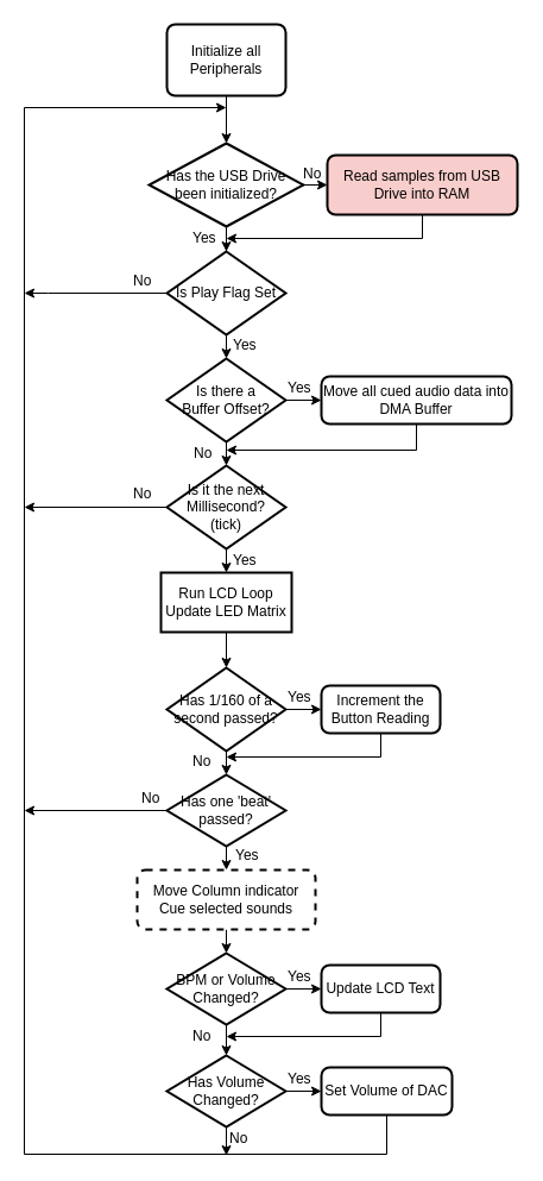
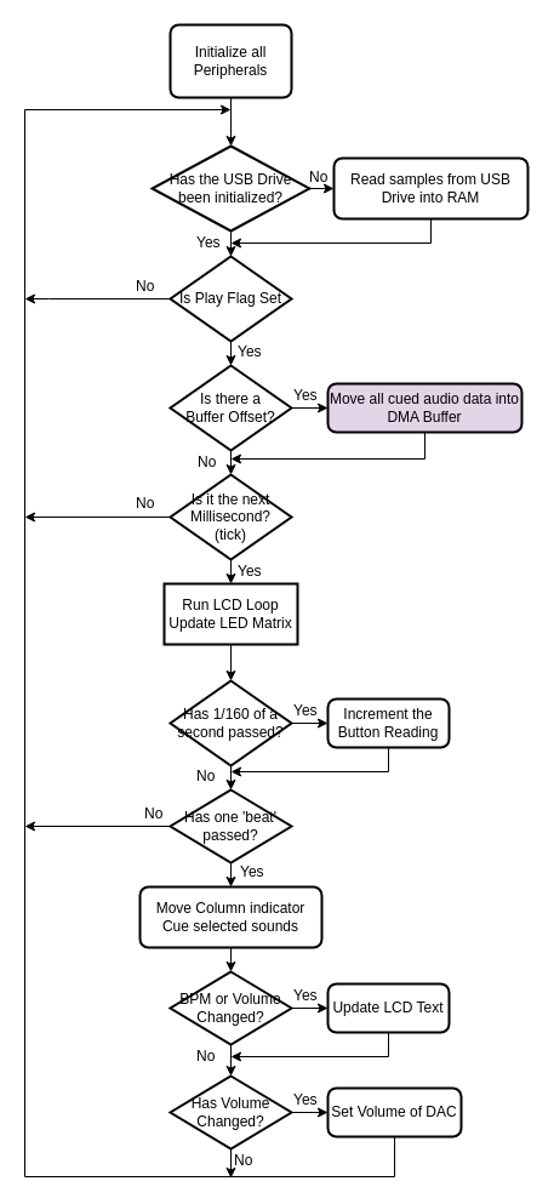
  <mxCell id="0" />
  <mxCell id="1" parent="0" />
  <mxCell id="2" value="" style="edgeStyle=orthogonalEdgeStyle;rounded=0;orthogonalLoop=1;jettySize=auto;html=1;entryX=0.5;entryY=0;entryDx=0;entryDy=0;entryPerimeter=0;" parent="1" source="3" target="55" edge="1"><mxGeometry relative="1" as="geometry"><mxPoint x="190" y="110" as="targetPoint" /></mxGeometry></mxCell>
  <mxCell id="3" value="Initialize all Peripherals" style="rounded=1;whiteSpace=wrap;html=1;absoluteArcSize=1;arcSize=14;strokeWidth=2;" parent="1" vertex="1"><mxGeometry x="140" y="20" width="100" height="60" as="geometry" /></mxCell>
  <mxCell id="4" value="" style="edgeStyle=orthogonalEdgeStyle;rounded=0;orthogonalLoop=1;jettySize=auto;html=1;exitX=0.5;exitY=1;exitDx=0;exitDy=0;exitPerimeter=0;" parent="1" source="55" target="7" edge="1"><mxGeometry relative="1" as="geometry"><mxPoint x="180" y="200" as="sourcePoint" /></mxGeometry></mxCell>
  <mxCell id="5" style="edgeStyle=orthogonalEdgeStyle;rounded=0;orthogonalLoop=1;jettySize=auto;html=1;exitX=0;exitY=0.5;exitDx=0;exitDy=0;exitPerimeter=0;" parent="1" source="7" edge="1"><mxGeometry relative="1" as="geometry"><mxPoint x="20" y="246" as="targetPoint" /><Array as="points"><mxPoint x="40" y="246" /><mxPoint x="40" y="246" /></Array></mxGeometry></mxCell>
  <mxCell id="6" style="edgeStyle=orthogonalEdgeStyle;rounded=0;orthogonalLoop=1;jettySize=auto;html=1;exitX=0.5;exitY=1;exitDx=0;exitDy=0;exitPerimeter=0;entryX=0.5;entryY=0;entryDx=0;entryDy=0;entryPerimeter=0;" parent="1" source="7" target="11" edge="1"><mxGeometry relative="1" as="geometry" /></mxCell>
  <mxCell id="7" value="Is Play Flag Set" style="strokeWidth=2;html=1;shape=mxgraph.flowchart.decision;whiteSpace=wrap;" parent="1" vertex="1"><mxGeometry x="140" y="211" width="100" height="70" as="geometry" /></mxCell>
  <mxCell id="8" value="No" style="text;html=1;resizable=0;points=[];autosize=1;align=left;verticalAlign=top;spacingTop=-4;" parent="1" vertex="1"><mxGeometry x="110" y="226" width="30" height="20" as="geometry" /></mxCell>
  <mxCell id="9" style="edgeStyle=orthogonalEdgeStyle;rounded=0;orthogonalLoop=1;jettySize=auto;html=1;exitX=1;exitY=0.5;exitDx=0;exitDy=0;exitPerimeter=0;entryX=0;entryY=0.5;entryDx=0;entryDy=0;" parent="1" source="11" target="14" edge="1"><mxGeometry relative="1" as="geometry" /></mxCell>
  <mxCell id="10" style="edgeStyle=orthogonalEdgeStyle;rounded=0;orthogonalLoop=1;jettySize=auto;html=1;exitX=0.5;exitY=1;exitDx=0;exitDy=0;exitPerimeter=0;entryX=0.5;entryY=0;entryDx=0;entryDy=0;entryPerimeter=0;" parent="1" source="11" target="18" edge="1"><mxGeometry relative="1" as="geometry" /></mxCell>
  <mxCell id="11" value="Is there a &lt;br&gt;Buffer Offset?" style="strokeWidth=2;html=1;shape=mxgraph.flowchart.decision;whiteSpace=wrap;" parent="1" vertex="1"><mxGeometry x="140" y="301" width="100" height="70" as="geometry" /></mxCell>
  <mxCell id="12" value="Yes" style="text;html=1;resizable=0;points=[];autosize=1;align=left;verticalAlign=top;spacingTop=-4;" parent="1" vertex="1"><mxGeometry x="194" y="280" width="40" height="20" as="geometry" /></mxCell>
  <mxCell id="13" style="edgeStyle=orthogonalEdgeStyle;rounded=0;orthogonalLoop=1;jettySize=auto;html=1;exitX=0.5;exitY=1;exitDx=0;exitDy=0;" parent="1" source="14" edge="1"><mxGeometry relative="1" as="geometry"><mxPoint x="190" y="378" as="targetPoint" /><Array as="points"><mxPoint x="350" y="378" /></Array></mxGeometry></mxCell>
- <mxCell id="14" value="Move all cued audio data into DMA Buffer" style="rounded=1;whiteSpace=wrap;html=1;absoluteArcSize=1;arcSize=14;strokeWidth=2;" parent="1" vertex="1"><mxGeometry x="270" y="316" width="160" height="40" as="geometry" /></mxCell>
+ <mxCell id="14" value="Move all cued audio data into DMA Buffer" style="rounded=1;whiteSpace=wrap;html=1;absoluteArcSize=1;arcSize=14;strokeWidth=2;fillColor=#e1d5e7;" parent="1" vertex="1"><mxGeometry x="270" y="316" width="160" height="40" as="geometry" /></mxCell>
  <mxCell id="15" value="Yes" style="text;html=1;resizable=0;points=[];autosize=1;align=left;verticalAlign=top;spacingTop=-4;" parent="1" vertex="1"><mxGeometry x="240" y="316" width="40" height="20" as="geometry" /></mxCell>
  <mxCell id="16" style="edgeStyle=orthogonalEdgeStyle;rounded=0;orthogonalLoop=1;jettySize=auto;html=1;exitX=0;exitY=0.5;exitDx=0;exitDy=0;exitPerimeter=0;" parent="1" source="18" edge="1"><mxGeometry relative="1" as="geometry"><mxPoint x="20" y="426" as="targetPoint" /></mxGeometry></mxCell>
  <mxCell id="17" style="edgeStyle=orthogonalEdgeStyle;rounded=0;orthogonalLoop=1;jettySize=auto;html=1;exitX=0.5;exitY=1;exitDx=0;exitDy=0;exitPerimeter=0;entryX=0.5;entryY=0;entryDx=0;entryDy=0;" parent="1" source="18" target="22" edge="1"><mxGeometry relative="1" as="geometry" /></mxCell>
  <mxCell id="18" value="Is it the next Millisecond?&lt;br&gt;(tick)&lt;br&gt;" style="strokeWidth=2;html=1;shape=mxgraph.flowchart.decision;whiteSpace=wrap;" parent="1" vertex="1"><mxGeometry x="140" y="391" width="100" height="70" as="geometry" /></mxCell>
  <mxCell id="19" value="No" style="text;html=1;resizable=0;points=[];autosize=1;align=left;verticalAlign=top;spacingTop=-4;" parent="1" vertex="1"><mxGeometry x="161" y="371" width="30" height="20" as="geometry" /></mxCell>
  <mxCell id="20" value="No" style="text;html=1;resizable=0;points=[];autosize=1;align=left;verticalAlign=top;spacingTop=-4;" parent="1" vertex="1"><mxGeometry x="110" y="405" width="30" height="20" as="geometry" /></mxCell>
  <mxCell id="21" value="" style="edgeStyle=orthogonalEdgeStyle;rounded=0;orthogonalLoop=1;jettySize=auto;html=1;" parent="1" source="22" target="26" edge="1"><mxGeometry relative="1" as="geometry" /></mxCell>
  <mxCell id="22" value="Run LCD Loop&lt;br&gt;Update LED Matrix&lt;br&gt;" style="whiteSpace=wrap;html=1;absoluteArcSize=1;arcSize=14;strokeWidth=2;rounded=0;" parent="1" vertex="1"><mxGeometry x="135" y="481" width="110" height="50" as="geometry" /></mxCell>
  <mxCell id="23" value="Yes" style="text;html=1;resizable=0;points=[];autosize=1;align=left;verticalAlign=top;spacingTop=-4;" parent="1" vertex="1"><mxGeometry x="194" y="461" width="40" height="20" as="geometry" /></mxCell>
  <mxCell id="24" value="" style="edgeStyle=orthogonalEdgeStyle;rounded=0;orthogonalLoop=1;jettySize=auto;html=1;" parent="1" source="26" target="28" edge="1"><mxGeometry relative="1" as="geometry" /></mxCell>
  <mxCell id="25" style="edgeStyle=orthogonalEdgeStyle;rounded=0;orthogonalLoop=1;jettySize=auto;html=1;exitX=0.5;exitY=1;exitDx=0;exitDy=0;exitPerimeter=0;entryX=0.5;entryY=0;entryDx=0;entryDy=0;entryPerimeter=0;" parent="1" source="26" target="32" edge="1"><mxGeometry relative="1" as="geometry" /></mxCell>
  <mxCell id="26" value="Has 1/160 of a second passed?" style="strokeWidth=2;html=1;shape=mxgraph.flowchart.decision;whiteSpace=wrap;" parent="1" vertex="1"><mxGeometry x="140" y="561" width="100" height="70" as="geometry" /></mxCell>
  <mxCell id="27" style="edgeStyle=orthogonalEdgeStyle;rounded=0;orthogonalLoop=1;jettySize=auto;html=1;exitX=0.5;exitY=1;exitDx=0;exitDy=0;" parent="1" source="28" edge="1"><mxGeometry relative="1" as="geometry"><mxPoint x="190" y="636" as="targetPoint" /><Array as="points"><mxPoint x="320" y="636" /><mxPoint x="190" y="636" /></Array></mxGeometry></mxCell>
  <mxCell id="28" value="Increment the Button Reading" style="rounded=1;whiteSpace=wrap;html=1;absoluteArcSize=1;arcSize=14;strokeWidth=2;" parent="1" vertex="1"><mxGeometry x="270" y="576" width="100" height="40" as="geometry" /></mxCell>
  <mxCell id="29" value="Yes" style="text;html=1;resizable=0;points=[];autosize=1;align=left;verticalAlign=top;spacingTop=-4;" parent="1" vertex="1"><mxGeometry x="240" y="576" width="40" height="20" as="geometry" /></mxCell>
  <mxCell id="30" style="edgeStyle=orthogonalEdgeStyle;rounded=0;orthogonalLoop=1;jettySize=auto;html=1;exitX=0;exitY=0.5;exitDx=0;exitDy=0;exitPerimeter=0;" parent="1" source="32" edge="1"><mxGeometry relative="1" as="geometry"><mxPoint x="20" y="681" as="targetPoint" /></mxGeometry></mxCell>
  <mxCell id="31" style="edgeStyle=orthogonalEdgeStyle;rounded=0;orthogonalLoop=1;jettySize=auto;html=1;exitX=0.5;exitY=1;exitDx=0;exitDy=0;exitPerimeter=0;entryX=0.5;entryY=0;entryDx=0;entryDy=0;" parent="1" source="32" target="36" edge="1"><mxGeometry relative="1" as="geometry" /></mxCell>
  <mxCell id="32" value="Has one 'beat' passed?" style="strokeWidth=2;html=1;shape=mxgraph.flowchart.decision;whiteSpace=wrap;" parent="1" vertex="1"><mxGeometry x="140" y="651" width="100" height="60" as="geometry" /></mxCell>
  <mxCell id="33" value="No" style="text;html=1;resizable=0;points=[];autosize=1;align=left;verticalAlign=top;spacingTop=-4;" parent="1" vertex="1"><mxGeometry x="160" y="630" width="30" height="20" as="geometry" /></mxCell>
  <mxCell id="34" value="No" style="text;html=1;resizable=0;points=[];autosize=1;align=left;verticalAlign=top;spacingTop=-4;" parent="1" vertex="1"><mxGeometry x="117" y="661" width="30" height="20" as="geometry" /></mxCell>
  <mxCell id="35" style="edgeStyle=orthogonalEdgeStyle;rounded=0;orthogonalLoop=1;jettySize=auto;html=1;exitX=0.5;exitY=1;exitDx=0;exitDy=0;entryX=0.5;entryY=0;entryDx=0;entryDy=0;entryPerimeter=0;" parent="1" source="36" target="40" edge="1"><mxGeometry relative="1" as="geometry" /></mxCell>
- <mxCell id="36" value="Move Column indicator&lt;br&gt;Cue selected sounds&lt;br&gt;" style="rounded=1;whiteSpace=wrap;html=1;absoluteArcSize=1;arcSize=14;strokeWidth=2;dashed=1;" parent="1" vertex="1"><mxGeometry x="115" y="731" width="150" height="50" as="geometry" /></mxCell>
+ <mxCell id="36" value="Move Column indicator&lt;br&gt;Cue selected sounds&lt;br&gt;" style="rounded=1;whiteSpace=wrap;html=1;absoluteArcSize=1;arcSize=14;strokeWidth=2;" parent="1" vertex="1"><mxGeometry x="115" y="731" width="150" height="50" as="geometry" /></mxCell>
  <mxCell id="37" value="Yes" style="text;html=1;resizable=0;points=[];autosize=1;align=left;verticalAlign=top;spacingTop=-4;" parent="1" vertex="1"><mxGeometry x="196" y="709" width="40" height="20" as="geometry" /></mxCell>
  <mxCell id="38" style="edgeStyle=orthogonalEdgeStyle;rounded=0;orthogonalLoop=1;jettySize=auto;html=1;exitX=1;exitY=0.5;exitDx=0;exitDy=0;exitPerimeter=0;entryX=0;entryY=0.5;entryDx=0;entryDy=0;" parent="1" source="40" target="42" edge="1"><mxGeometry relative="1" as="geometry" /></mxCell>
  <mxCell id="39" style="edgeStyle=orthogonalEdgeStyle;rounded=0;orthogonalLoop=1;jettySize=auto;html=1;exitX=0.5;exitY=1;exitDx=0;exitDy=0;exitPerimeter=0;entryX=0.5;entryY=0;entryDx=0;entryDy=0;entryPerimeter=0;" parent="1" source="40" target="46" edge="1"><mxGeometry relative="1" as="geometry" /></mxCell>
  <mxCell id="40" value="BPM or Volume Changed?" style="strokeWidth=2;html=1;shape=mxgraph.flowchart.decision;whiteSpace=wrap;" parent="1" vertex="1"><mxGeometry x="140" y="801" width="100" height="60" as="geometry" /></mxCell>
  <mxCell id="41" style="edgeStyle=orthogonalEdgeStyle;rounded=0;orthogonalLoop=1;jettySize=auto;html=1;exitX=0.5;exitY=1;exitDx=0;exitDy=0;" parent="1" source="42" edge="1"><mxGeometry relative="1" as="geometry"><mxPoint x="190" y="871" as="targetPoint" /><Array as="points"><mxPoint x="320" y="871" /></Array></mxGeometry></mxCell>
  <mxCell id="42" value="Update LCD Text" style="rounded=1;whiteSpace=wrap;html=1;absoluteArcSize=1;arcSize=14;strokeWidth=2;" parent="1" vertex="1"><mxGeometry x="270" y="811" width="100" height="40" as="geometry" /></mxCell>
  <mxCell id="43" value="Yes" style="text;html=1;resizable=0;points=[];autosize=1;align=left;verticalAlign=top;spacingTop=-4;" parent="1" vertex="1"><mxGeometry x="240" y="811" width="40" height="20" as="geometry" /></mxCell>
  <mxCell id="44" style="edgeStyle=orthogonalEdgeStyle;rounded=0;orthogonalLoop=1;jettySize=auto;html=1;exitX=1;exitY=0.5;exitDx=0;exitDy=0;exitPerimeter=0;entryX=0;entryY=0.5;entryDx=0;entryDy=0;" parent="1" source="46" target="48" edge="1"><mxGeometry relative="1" as="geometry" /></mxCell>
  <mxCell id="45" style="edgeStyle=orthogonalEdgeStyle;rounded=0;orthogonalLoop=1;jettySize=auto;html=1;exitX=0.5;exitY=1;exitDx=0;exitDy=0;exitPerimeter=0;" parent="1" source="46" edge="1"><mxGeometry relative="1" as="geometry"><mxPoint x="190" y="971" as="targetPoint" /></mxGeometry></mxCell>
  <mxCell id="46" value="Has Volume Changed?" style="strokeWidth=2;html=1;shape=mxgraph.flowchart.decision;whiteSpace=wrap;" parent="1" vertex="1"><mxGeometry x="140" y="887" width="100" height="60" as="geometry" /></mxCell>
  <mxCell id="47" style="edgeStyle=orthogonalEdgeStyle;rounded=0;orthogonalLoop=1;jettySize=auto;html=1;exitX=0.5;exitY=1;exitDx=0;exitDy=0;" parent="1" source="48" edge="1"><mxGeometry relative="1" as="geometry"><mxPoint x="190" y="90" as="targetPoint" /><Array as="points"><mxPoint x="325" y="970" /><mxPoint x="20" y="970" /><mxPoint x="20" y="90" /></Array></mxGeometry></mxCell>
  <mxCell id="48" value="Set Volume of DAC" style="rounded=1;whiteSpace=wrap;html=1;absoluteArcSize=1;arcSize=14;strokeWidth=2;" parent="1" vertex="1"><mxGeometry x="270" y="897" width="110" height="40" as="geometry" /></mxCell>
  <mxCell id="49" value="No" style="text;html=1;resizable=0;points=[];autosize=1;align=left;verticalAlign=top;spacingTop=-4;" parent="1" vertex="1"><mxGeometry x="191" y="947" width="30" height="20" as="geometry" /></mxCell>
  <mxCell id="50" value="No" style="text;html=1;resizable=0;points=[];autosize=1;align=left;verticalAlign=top;spacingTop=-4;" parent="1" vertex="1"><mxGeometry x="160" y="861" width="30" height="20" as="geometry" /></mxCell>
  <mxCell id="51" value="Yes" style="text;html=1;resizable=0;points=[];autosize=1;align=left;verticalAlign=top;spacingTop=-4;" parent="1" vertex="1"><mxGeometry x="240" y="897" width="40" height="20" as="geometry" /></mxCell>
  <mxCell id="52" style="edgeStyle=orthogonalEdgeStyle;rounded=0;orthogonalLoop=1;jettySize=auto;html=1;exitX=0.5;exitY=1;exitDx=0;exitDy=0;" edge="1" parent="1" source="53"><mxGeometry relative="1" as="geometry"><mxPoint x="190" y="200" as="targetPoint" /><Array as="points"><mxPoint x="355" y="200" /></Array></mxGeometry></mxCell>
- <mxCell id="53" value="Read samples from USB Drive into RAM" style="rounded=1;whiteSpace=wrap;html=1;absoluteArcSize=1;arcSize=14;strokeWidth=2;fillColor=#f8cecc;" vertex="1" parent="1"><mxGeometry x="275" y="130" width="160" height="50" as="geometry" /></mxCell>
+ <mxCell id="53" value="Read samples from USB Drive into RAM" style="rounded=1;whiteSpace=wrap;html=1;absoluteArcSize=1;arcSize=14;strokeWidth=2;" vertex="1" parent="1"><mxGeometry x="275" y="130" width="160" height="50" as="geometry" /></mxCell>
  <mxCell id="54" style="edgeStyle=orthogonalEdgeStyle;rounded=0;orthogonalLoop=1;jettySize=auto;html=1;exitX=1;exitY=0.5;exitDx=0;exitDy=0;exitPerimeter=0;entryX=0;entryY=0.5;entryDx=0;entryDy=0;" edge="1" parent="1" source="55" target="53"><mxGeometry relative="1" as="geometry" /></mxCell>
  <mxCell id="55" value="Has the USB Drive been initialized?" style="strokeWidth=2;html=1;shape=mxgraph.flowchart.decision;whiteSpace=wrap;" vertex="1" parent="1"><mxGeometry x="125" y="120" width="130" height="70" as="geometry" /></mxCell>
  <mxCell id="56" value="No" style="text;html=1;resizable=0;points=[];autosize=1;align=left;verticalAlign=top;spacingTop=-4;" vertex="1" parent="1"><mxGeometry x="253" y="136" width="30" height="20" as="geometry" /></mxCell>
  <mxCell id="57" value="Yes" style="text;html=1;resizable=0;points=[];autosize=1;align=left;verticalAlign=top;spacingTop=-4;" vertex="1" parent="1"><mxGeometry x="160" y="190" width="40" height="20" as="geometry" /></mxCell>
